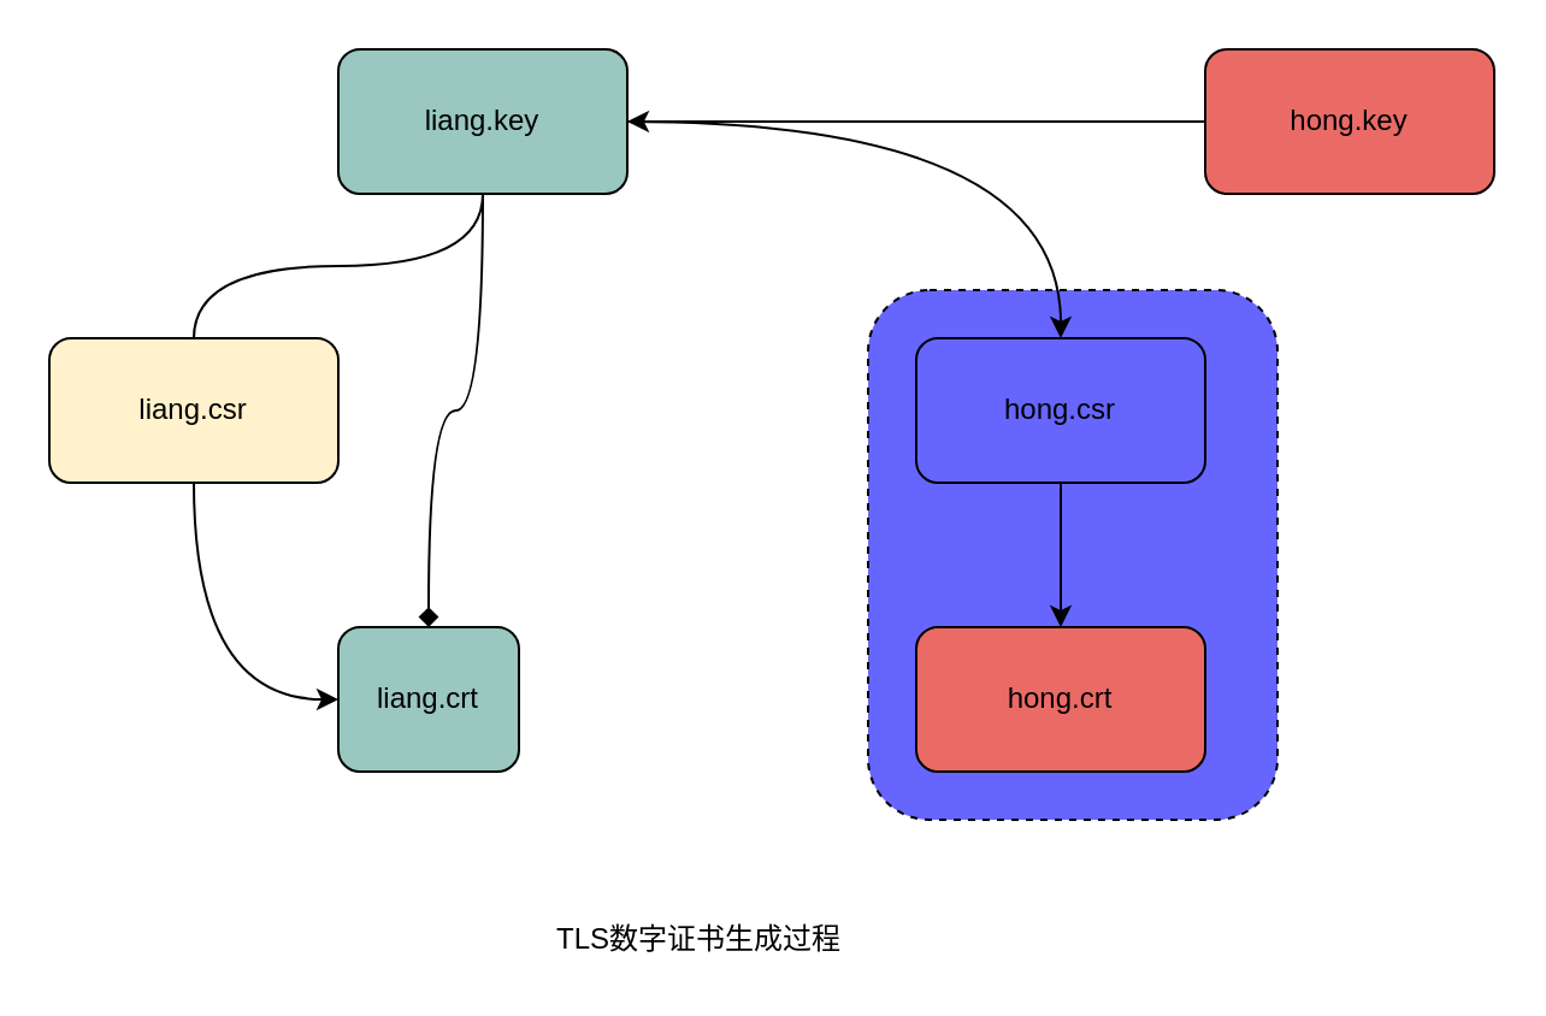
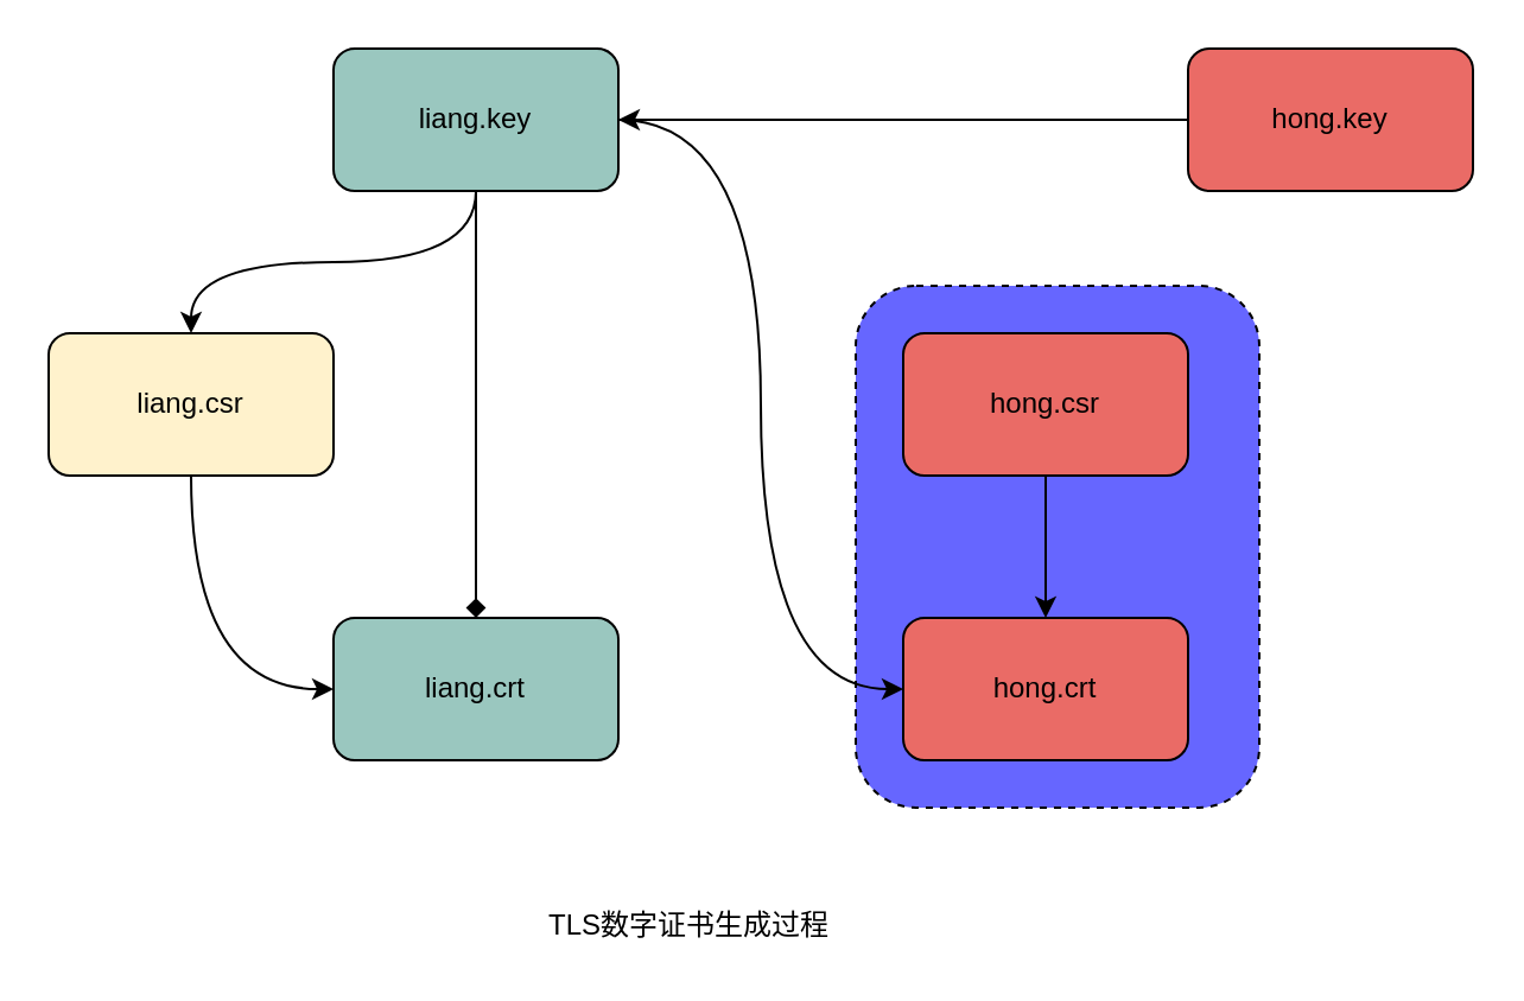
  <mxCell id="0" />
  <mxCell id="1" parent="0" />
  <mxCell id="2" value="" style="rounded=1;whiteSpace=wrap;html=1;fillColor=#6666FF;dashed=1;" vertex="1" parent="1"><mxGeometry x="360" y="120" width="170" height="220" as="geometry" /></mxCell>
- <mxCell id="3" value="" style="edgeStyle=orthogonalEdgeStyle;rounded=0;orthogonalLoop=1;jettySize=auto;html=1;curved=1;endArrow=none;" edge="1" parent="1" source="6" target="9"><mxGeometry relative="1" as="geometry" /></mxCell>
+ <mxCell id="3" value="" style="edgeStyle=orthogonalEdgeStyle;rounded=0;orthogonalLoop=1;jettySize=auto;html=1;curved=1;" edge="1" parent="1" source="6" target="9"><mxGeometry relative="1" as="geometry" /></mxCell>
  <mxCell id="4" value="" style="edgeStyle=orthogonalEdgeStyle;curved=1;rounded=0;orthogonalLoop=1;jettySize=auto;html=1;endArrow=diamond;" edge="1" parent="1" source="6" target="7"><mxGeometry relative="1" as="geometry" /></mxCell>
- <mxCell id="5" value="" style="edgeStyle=orthogonalEdgeStyle;curved=1;rounded=0;orthogonalLoop=1;jettySize=auto;html=1;" edge="1" parent="1" source="6" target="13"><mxGeometry relative="1" as="geometry"><mxPoint x="340" y="50" as="targetPoint" /></mxGeometry></mxCell>
+ <mxCell id="5" value="" style="edgeStyle=orthogonalEdgeStyle;curved=1;rounded=0;orthogonalLoop=1;jettySize=auto;html=1;entryX=0;entryY=0.5;entryDx=0;entryDy=0;" edge="1" parent="1" source="6" target="14"><mxGeometry relative="1" as="geometry"><mxPoint x="340" y="50" as="targetPoint" /></mxGeometry></mxCell>
  <mxCell id="6" value="liang.key" style="rounded=1;whiteSpace=wrap;html=1;fillColor=#9AC7BF;" vertex="1" parent="1"><mxGeometry x="140" y="20" width="120" height="60" as="geometry" /></mxCell>
- <mxCell id="7" value="liang.crt" style="rounded=1;whiteSpace=wrap;html=1;fillColor=#9AC7BF;" vertex="1" parent="1"><mxGeometry x="140" y="260" width="75" height="60" as="geometry" /></mxCell>
+ <mxCell id="7" value="liang.crt" style="rounded=1;whiteSpace=wrap;html=1;fillColor=#9AC7BF;" vertex="1" parent="1"><mxGeometry x="140" y="260" width="120" height="60" as="geometry" /></mxCell>
  <mxCell id="8" value="" style="edgeStyle=orthogonalEdgeStyle;curved=1;rounded=0;orthogonalLoop=1;jettySize=auto;html=1;entryX=0;entryY=0.5;entryDx=0;entryDy=0;" edge="1" parent="1" source="9" target="7"><mxGeometry relative="1" as="geometry"><mxPoint x="80" y="280" as="targetPoint" /></mxGeometry></mxCell>
  <mxCell id="9" value="liang.csr" style="rounded=1;whiteSpace=wrap;html=1;fillColor=#fff2cc;" vertex="1" parent="1"><mxGeometry x="20" y="140" width="120" height="60" as="geometry" /></mxCell>
  <mxCell id="10" value="" style="edgeStyle=orthogonalEdgeStyle;curved=1;rounded=0;orthogonalLoop=1;jettySize=auto;html=1;" edge="1" parent="1" source="11" target="6"><mxGeometry relative="1" as="geometry" /></mxCell>
  <mxCell id="11" value="hong.key" style="rounded=1;whiteSpace=wrap;html=1;fillColor=#EA6B66;" vertex="1" parent="1"><mxGeometry x="500" y="20" width="120" height="60" as="geometry" /></mxCell>
  <mxCell id="12" value="" style="edgeStyle=orthogonalEdgeStyle;curved=1;rounded=0;orthogonalLoop=1;jettySize=auto;html=1;" edge="1" parent="1" source="13" target="14"><mxGeometry relative="1" as="geometry" /></mxCell>
- <mxCell id="13" value="hong.csr" style="rounded=1;whiteSpace=wrap;html=1;fillColor=#6666ff;" vertex="1" parent="1"><mxGeometry x="380" y="140" width="120" height="60" as="geometry" /></mxCell>
+ <mxCell id="13" value="hong.csr" style="rounded=1;whiteSpace=wrap;html=1;fillColor=#EA6B66;" vertex="1" parent="1"><mxGeometry x="380" y="140" width="120" height="60" as="geometry" /></mxCell>
  <mxCell id="14" value="hong.crt" style="rounded=1;whiteSpace=wrap;html=1;fillColor=#EA6B66;" vertex="1" parent="1"><mxGeometry x="380" y="260" width="120" height="60" as="geometry" /></mxCell>
  <mxCell id="15" value="TLS数字证书生成过程" style="text;html=1;strokeColor=none;fillColor=none;align=center;verticalAlign=middle;whiteSpace=wrap;rounded=0;dashed=1;" vertex="1" parent="1"><mxGeometry x="220" y="380" width="140" height="20" as="geometry" /></mxCell>
